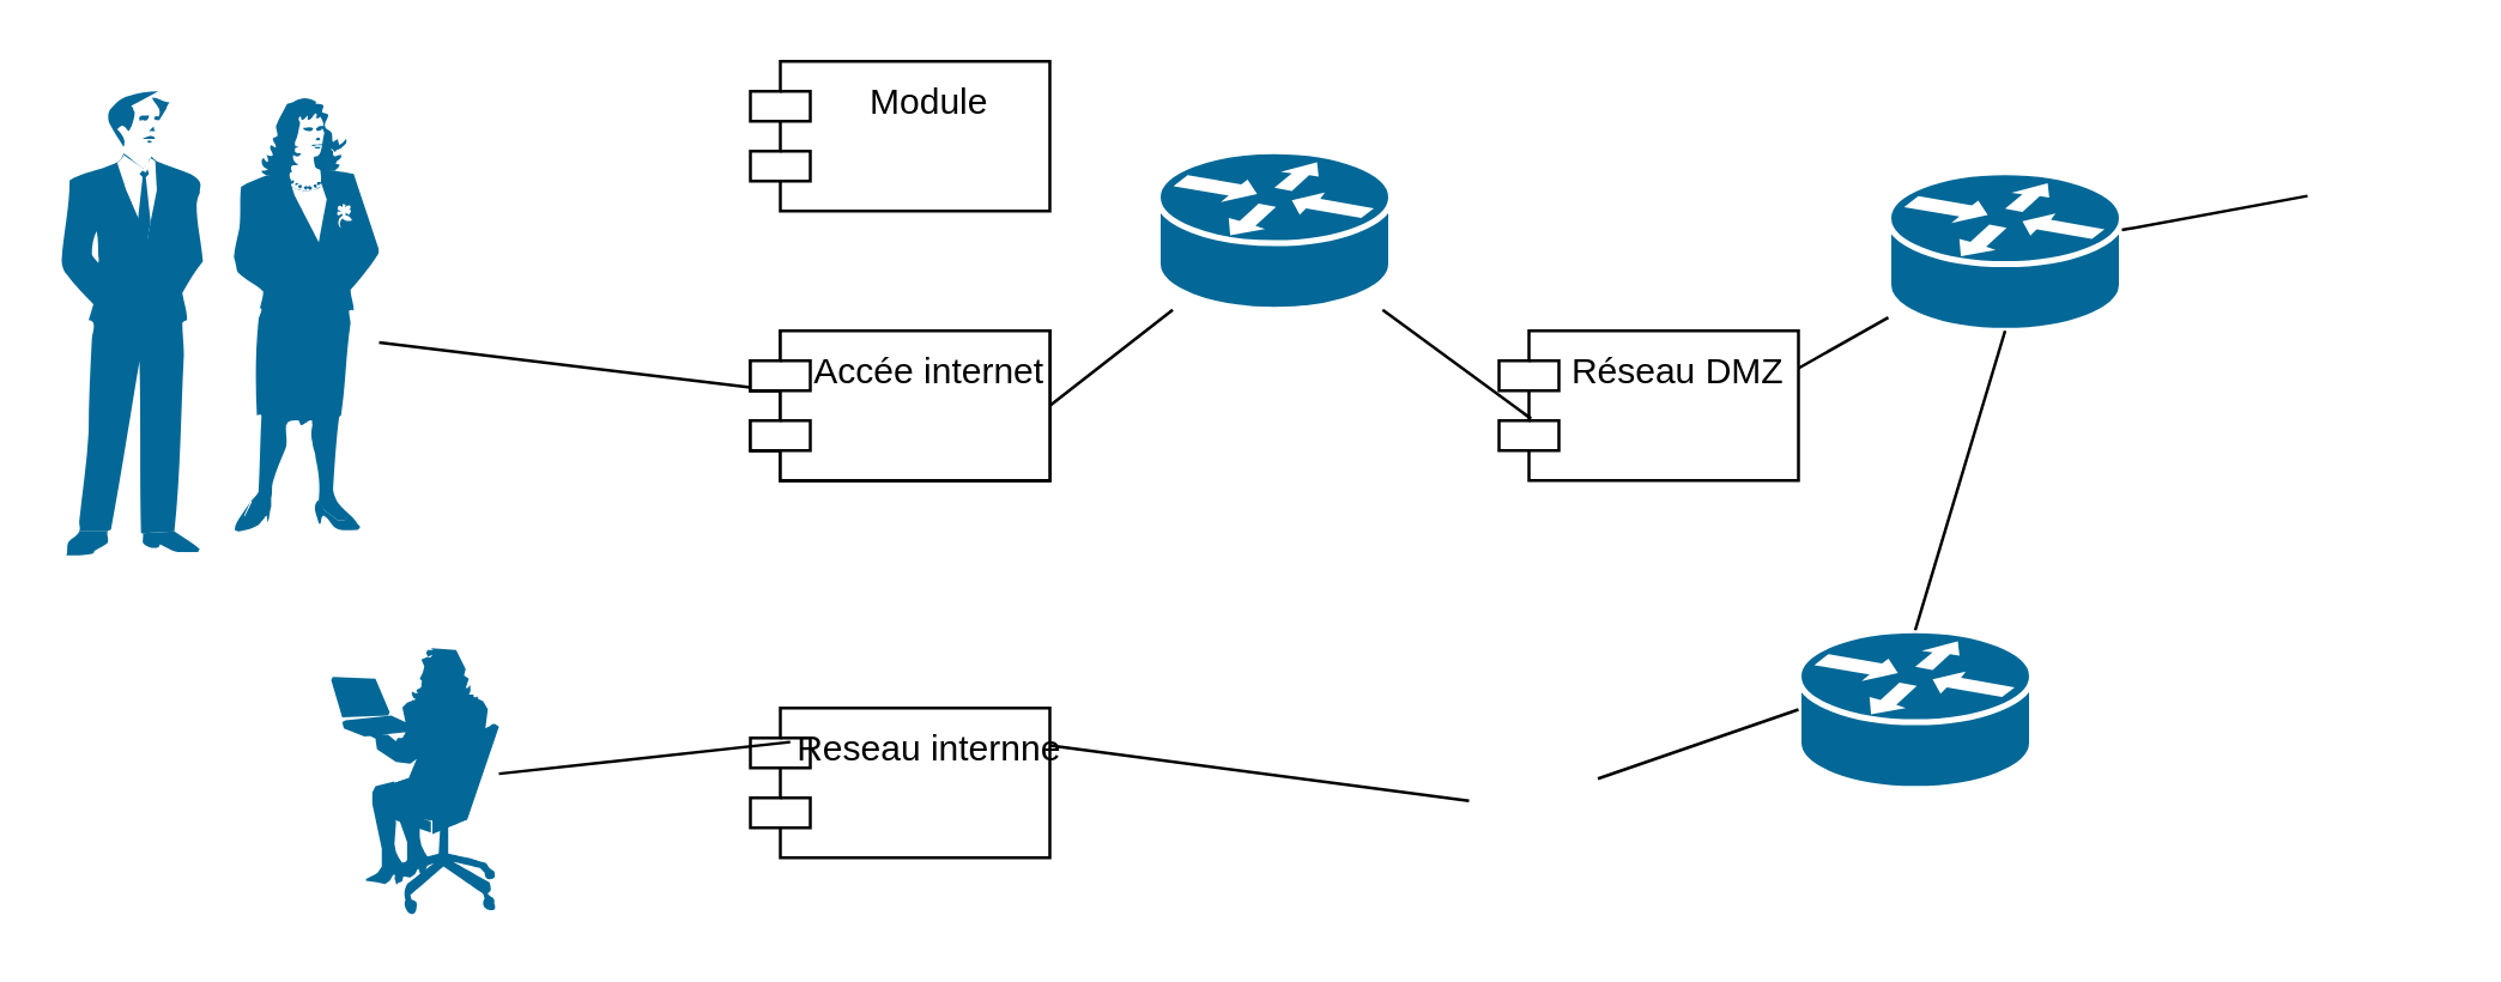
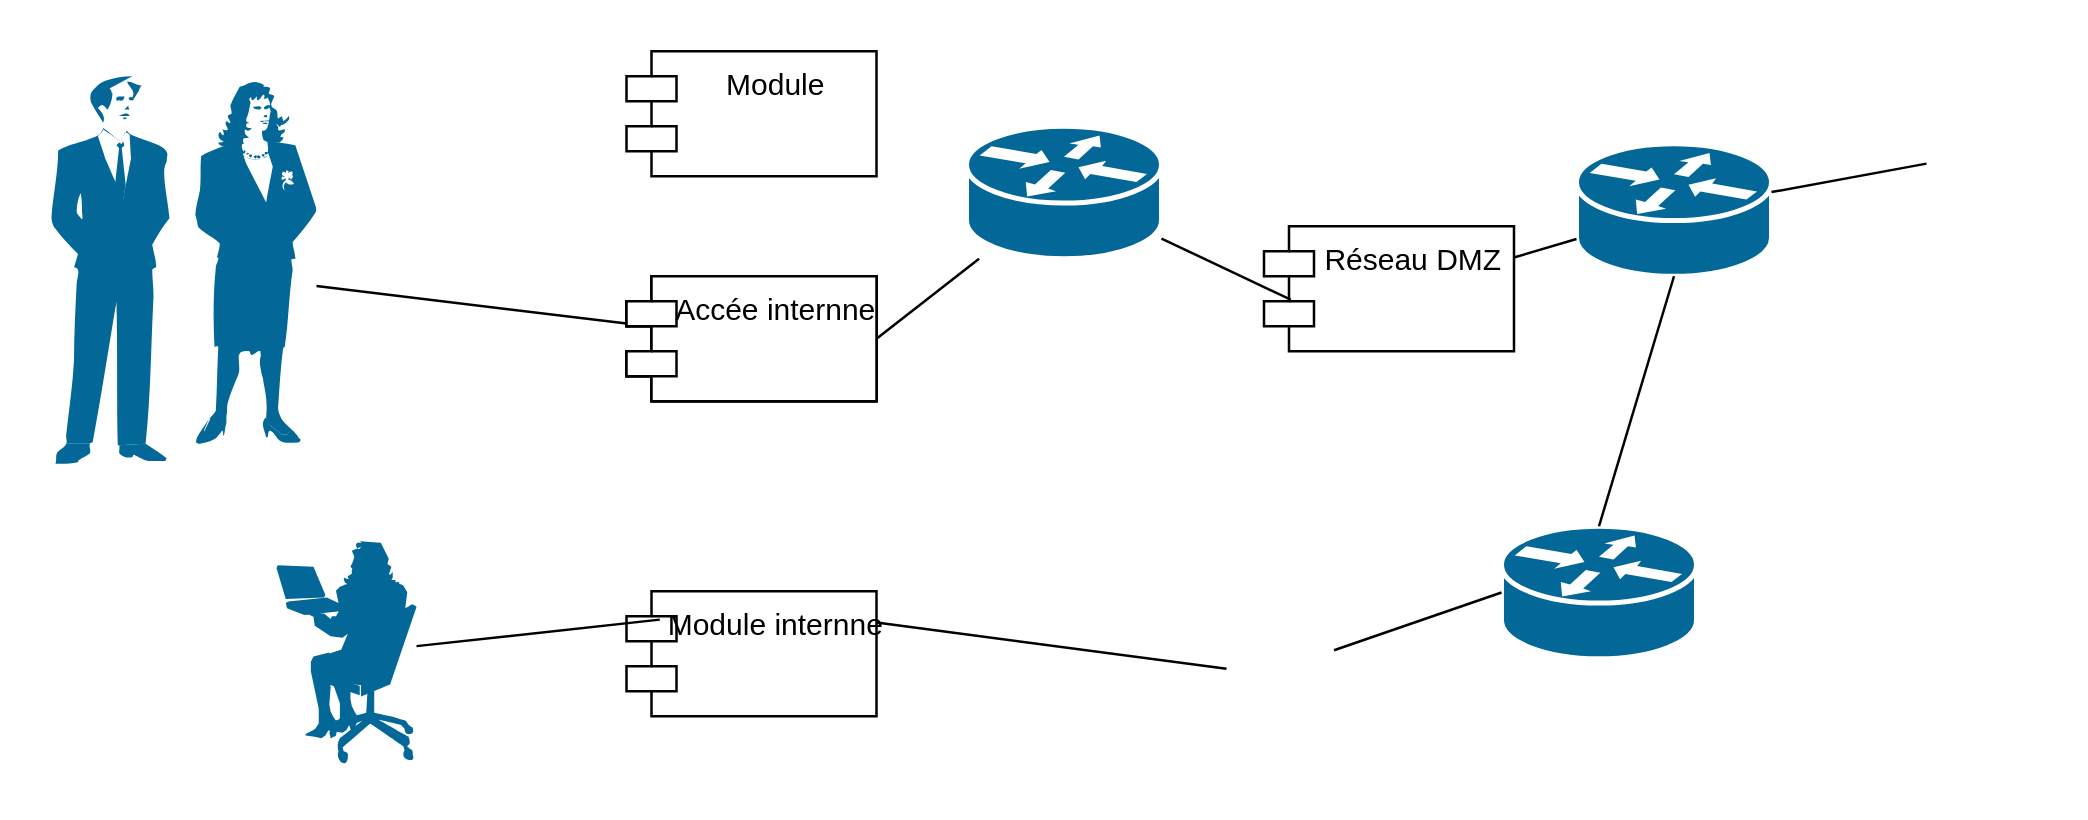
  <mxCell id="0" />
  <mxCell id="1" parent="0" />
  <mxCell id="2" value="" style="shape=mxgraph.cisco.servers.standard_host;sketch=0;html=1;pointerEvents=1;dashed=0;fillColor=default;strokeColor=#ffffff;strokeWidth=2;verticalLabelPosition=bottom;verticalAlign=top;align=center;outlineConnect=0;" vertex="1" parent="1"><mxGeometry x="770" y="30" width="43" height="62" as="geometry" /></mxCell>
  <mxCell id="3" value="" style="shape=mxgraph.cisco.people.man_woman;sketch=0;html=1;pointerEvents=1;dashed=0;fillColor=#036897;strokeColor=#ffffff;strokeWidth=2;verticalLabelPosition=bottom;verticalAlign=top;align=center;outlineConnect=0;" vertex="1" parent="1"><mxGeometry x="20" y="30" width="106" height="155" as="geometry" /></mxCell>
  <mxCell id="4" value="" style="endArrow=none;html=1;" edge="1" parent="1" source="3" target="5"><mxGeometry width="50" height="50" relative="1" as="geometry"><mxPoint x="180" y="140" as="sourcePoint" /><mxPoint x="230" y="90" as="targetPoint" /></mxGeometry></mxCell>
  <mxCell id="5" value="Accés Internet" style="shape=module;align=left;spacingLeft=20;align=center;verticalAlign=top;fillColor=default;" vertex="1" parent="1"><mxGeometry x="250" y="110" width="100" height="50" as="geometry" /></mxCell>
  <mxCell id="6" value="" style="endArrow=none;html=1;exitX=1;exitY=0.5;exitDx=0;exitDy=0;" edge="1" parent="1" source="5" target="21"><mxGeometry width="50" height="50" relative="1" as="geometry"><mxPoint x="270" y="160" as="sourcePoint" /><mxPoint x="320" y="110" as="targetPoint" /></mxGeometry></mxCell>
  <mxCell id="7" value="Module" style="shape=module;align=left;spacingLeft=20;align=center;verticalAlign=top;fillColor=default;" vertex="1" parent="1"><mxGeometry x="250" y="110" width="100" height="50" as="geometry" /></mxCell>
- <mxCell id="8" value="Accée internet" style="shape=module;align=left;spacingLeft=20;align=center;verticalAlign=top;fillColor=default;" vertex="1" parent="1"><mxGeometry x="250" y="110" width="100" height="50" as="geometry" /></mxCell>
- <mxCell id="9" value="Reseau internne" style="shape=module;align=left;spacingLeft=20;align=center;verticalAlign=top;fillColor=default;" vertex="1" parent="1"><mxGeometry x="250" y="236" width="100" height="50" as="geometry" /></mxCell>
+ <mxCell id="8" value="Accée internne" style="shape=module;align=left;spacingLeft=20;align=center;verticalAlign=top;fillColor=default;" vertex="1" parent="1"><mxGeometry x="250" y="110" width="100" height="50" as="geometry" /></mxCell>
+ <mxCell id="9" value="Module internne" style="shape=module;align=left;spacingLeft=20;align=center;verticalAlign=top;fillColor=default;" vertex="1" parent="1"><mxGeometry x="250" y="236" width="100" height="50" as="geometry" /></mxCell>
  <mxCell id="10" value="" style="shape=mxgraph.cisco.people.sitting_woman;sketch=0;html=1;pointerEvents=1;dashed=0;fillColor=#036897;strokeColor=#ffffff;strokeWidth=2;verticalLabelPosition=bottom;verticalAlign=top;align=center;outlineConnect=0;" vertex="1" parent="1"><mxGeometry x="110" y="216" width="56" height="90" as="geometry" /></mxCell>
  <mxCell id="11" value="" style="endArrow=none;html=1;entryX=0.133;entryY=0.227;entryDx=0;entryDy=0;entryPerimeter=0;" edge="1" parent="1" source="10" target="9"><mxGeometry width="50" height="50" relative="1" as="geometry"><mxPoint x="136" y="123.921" as="sourcePoint" /><mxPoint x="260" y="138.943" as="targetPoint" /></mxGeometry></mxCell>
  <mxCell id="12" value="" style="shape=mxgraph.cisco.servers.standard_host;sketch=0;html=1;pointerEvents=1;dashed=0;fillColor=default;strokeColor=#ffffff;strokeWidth=2;verticalLabelPosition=bottom;verticalAlign=top;align=center;outlineConnect=0;" vertex="1" parent="1"><mxGeometry x="490" y="236" width="43" height="62" as="geometry" /></mxCell>
  <mxCell id="13" value="" style="endArrow=none;html=1;exitX=1;exitY=0.25;exitDx=0;exitDy=0;entryX=0;entryY=0.5;entryDx=0;entryDy=0;entryPerimeter=0;" edge="1" parent="1" source="9" target="12"><mxGeometry width="50" height="50" relative="1" as="geometry"><mxPoint x="360" y="145" as="sourcePoint" /><mxPoint x="510" y="80.277" as="targetPoint" /></mxGeometry></mxCell>
  <mxCell id="14" value="" style="shape=mxgraph.cisco.routers.router;sketch=0;html=1;pointerEvents=1;dashed=0;fillColor=#036897;strokeColor=#ffffff;strokeWidth=2;verticalLabelPosition=bottom;verticalAlign=top;align=center;outlineConnect=0;" vertex="1" parent="1"><mxGeometry x="630" y="57" width="78" height="53" as="geometry" /></mxCell>
  <mxCell id="15" value="" style="shape=mxgraph.cisco.routers.router;sketch=0;html=1;pointerEvents=1;dashed=0;fillColor=#036897;strokeColor=#ffffff;strokeWidth=2;verticalLabelPosition=bottom;verticalAlign=top;align=center;outlineConnect=0;" vertex="1" parent="1"><mxGeometry x="600" y="210" width="78" height="53" as="geometry" /></mxCell>
  <mxCell id="16" value="" style="endArrow=none;html=1;exitX=0;exitY=0.5;exitDx=0;exitDy=0;exitPerimeter=0;" edge="1" parent="1" source="15" target="12"><mxGeometry width="50" height="50" relative="1" as="geometry"><mxPoint x="136" y="123.921" as="sourcePoint" /><mxPoint x="260" y="138.943" as="targetPoint" /></mxGeometry></mxCell>
  <mxCell id="17" value="" style="endArrow=none;html=1;" edge="1" parent="1" source="14" target="2"><mxGeometry width="50" height="50" relative="1" as="geometry"><mxPoint x="710" y="70" as="sourcePoint" /><mxPoint x="270" y="148.943" as="targetPoint" /></mxGeometry></mxCell>
- <mxCell id="18" value="Réseau DMZ" style="shape=module;align=left;spacingLeft=20;align=center;verticalAlign=top;fillColor=default;" vertex="1" parent="1"><mxGeometry x="500" y="110" width="100" height="50" as="geometry" /></mxCell>
+ <mxCell id="18" value="Réseau DMZ" style="shape=module;align=left;spacingLeft=20;align=center;verticalAlign=top;fillColor=default;" vertex="1" parent="1"><mxGeometry x="505" y="90" width="100" height="50" as="geometry" /></mxCell>
  <mxCell id="19" value="" style="endArrow=none;html=1;exitX=1;exitY=0.25;exitDx=0;exitDy=0;" edge="1" parent="1" source="18" target="14"><mxGeometry width="50" height="50" relative="1" as="geometry"><mxPoint x="718" y="86.337" as="sourcePoint" /><mxPoint x="780" y="74.949" as="targetPoint" /></mxGeometry></mxCell>
  <mxCell id="20" value="" style="endArrow=none;html=1;entryX=0.5;entryY=0;entryDx=0;entryDy=0;entryPerimeter=0;exitX=0.5;exitY=1;exitDx=0;exitDy=0;exitPerimeter=0;" edge="1" parent="1" source="14" target="15"><mxGeometry width="50" height="50" relative="1" as="geometry"><mxPoint x="718" y="86.337" as="sourcePoint" /><mxPoint x="780" y="74.949" as="targetPoint" /></mxGeometry></mxCell>
  <mxCell id="21" value="" style="shape=mxgraph.cisco.routers.router;sketch=0;html=1;pointerEvents=1;dashed=0;fillColor=#036897;strokeColor=#ffffff;strokeWidth=2;verticalLabelPosition=bottom;verticalAlign=top;align=center;outlineConnect=0;" vertex="1" parent="1"><mxGeometry x="386" y="50" width="78" height="53" as="geometry" /></mxCell>
  <mxCell id="22" value="" style="endArrow=none;html=1;entryX=0.107;entryY=0.587;entryDx=0;entryDy=0;entryPerimeter=0;" edge="1" parent="1" source="21" target="18"><mxGeometry width="50" height="50" relative="1" as="geometry"><mxPoint x="360" y="258.5" as="sourcePoint" /><mxPoint x="500" y="277" as="targetPoint" /></mxGeometry></mxCell>
  <mxCell id="23" value="Module" style="shape=module;align=left;spacingLeft=20;align=center;verticalAlign=top;fillColor=default;" vertex="1" parent="1"><mxGeometry x="250" y="20" width="100" height="50" as="geometry" /></mxCell>
